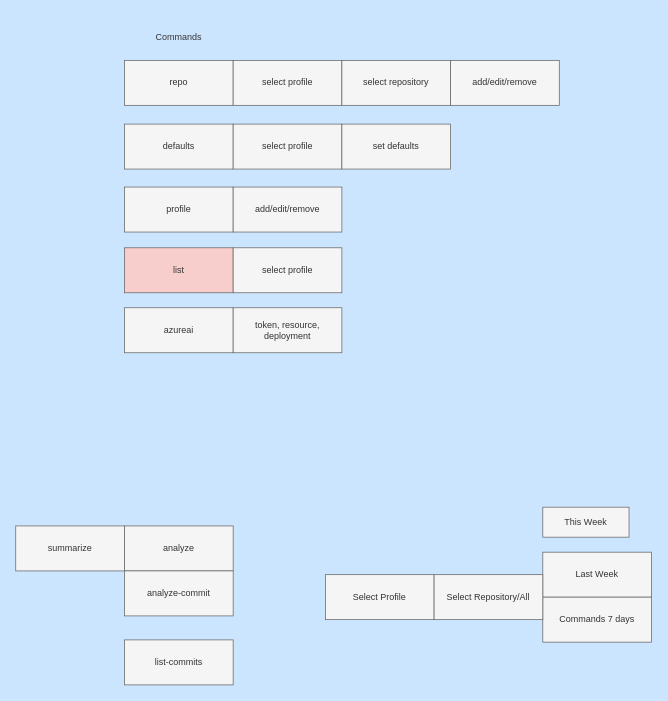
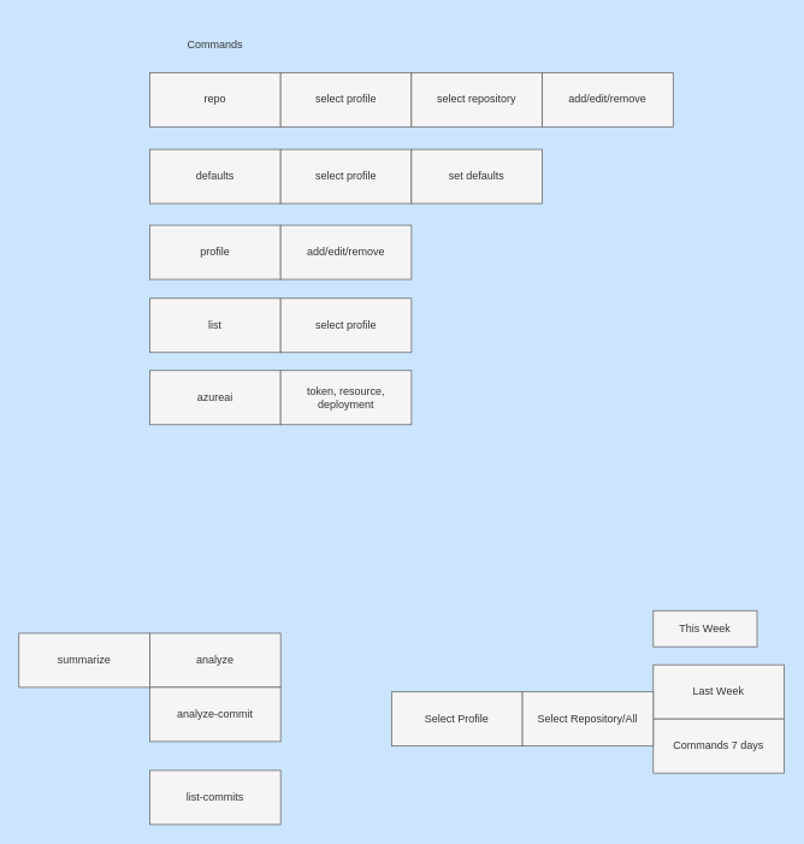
  <mxCell id="0" />
  <mxCell id="1" parent="0" />
  <mxCell id="2" value="Commands" style="text;html=1;align=center;verticalAlign=middle;whiteSpace=wrap;rounded=0;fontColor=#363636;" parent="1" vertex="1"><mxGeometry x="165" y="20" width="145" height="60" as="geometry" /></mxCell>
  <mxCell id="3" value="repo" style="rounded=0;whiteSpace=wrap;html=1;fontColor=#333333;fillColor=#f5f5f5;strokeColor=#666666;" parent="1" vertex="1"><mxGeometry x="165" y="80" width="145" height="60" as="geometry" /></mxCell>
  <mxCell id="4" value="select profile" style="rounded=0;whiteSpace=wrap;html=1;fontColor=#333333;fillColor=#f5f5f5;strokeColor=#666666;" parent="1" vertex="1"><mxGeometry x="310" y="80" width="145" height="60" as="geometry" /></mxCell>
  <mxCell id="5" value="select repository" style="rounded=0;whiteSpace=wrap;html=1;fontColor=#333333;fillColor=#f5f5f5;strokeColor=#666666;" parent="1" vertex="1"><mxGeometry x="455" y="80" width="145" height="60" as="geometry" /></mxCell>
  <mxCell id="6" value="add/edit/remove" style="rounded=0;whiteSpace=wrap;html=1;fontColor=#333333;fillColor=#f5f5f5;strokeColor=#666666;" parent="1" vertex="1"><mxGeometry x="600" y="80" width="145" height="60" as="geometry" /></mxCell>
  <mxCell id="7" value="defaults" style="rounded=0;whiteSpace=wrap;html=1;fontColor=#333333;fillColor=#f5f5f5;strokeColor=#666666;" parent="1" vertex="1"><mxGeometry x="165" y="165" width="145" height="60" as="geometry" /></mxCell>
  <mxCell id="8" value="select profile" style="rounded=0;whiteSpace=wrap;html=1;fontColor=#333333;fillColor=#f5f5f5;strokeColor=#666666;" parent="1" vertex="1"><mxGeometry x="310" y="165" width="145" height="60" as="geometry" /></mxCell>
  <mxCell id="9" value="set defaults" style="rounded=0;whiteSpace=wrap;html=1;fontColor=#333333;fillColor=#f5f5f5;strokeColor=#666666;" parent="1" vertex="1"><mxGeometry x="455" y="165" width="145" height="60" as="geometry" /></mxCell>
  <mxCell id="10" value="profile" style="rounded=0;whiteSpace=wrap;html=1;fontColor=#333333;fillColor=#f5f5f5;strokeColor=#666666;" parent="1" vertex="1"><mxGeometry x="165" y="249" width="145" height="60" as="geometry" /></mxCell>
  <mxCell id="11" value="add/edit/remove" style="rounded=0;whiteSpace=wrap;html=1;fontColor=#333333;fillColor=#f5f5f5;strokeColor=#666666;" parent="1" vertex="1"><mxGeometry x="310" y="249" width="145" height="60" as="geometry" /></mxCell>
- <mxCell id="12" value="list" style="rounded=0;whiteSpace=wrap;html=1;fontColor=#333333;fillColor=#f8cecc;strokeColor=#666666;" parent="1" vertex="1"><mxGeometry x="165" y="330" width="145" height="60" as="geometry" /></mxCell>
+ <mxCell id="12" value="list" style="rounded=0;whiteSpace=wrap;html=1;fontColor=#333333;fillColor=#f5f5f5;strokeColor=#666666;" parent="1" vertex="1"><mxGeometry x="165" y="330" width="145" height="60" as="geometry" /></mxCell>
  <mxCell id="13" value="select profile" style="rounded=0;whiteSpace=wrap;html=1;fontColor=#333333;fillColor=#f5f5f5;strokeColor=#666666;" parent="1" vertex="1"><mxGeometry x="310" y="330" width="145" height="60" as="geometry" /></mxCell>
  <mxCell id="14" value="azureai" style="rounded=0;whiteSpace=wrap;html=1;fontColor=#333333;fillColor=#f5f5f5;strokeColor=#666666;" parent="1" vertex="1"><mxGeometry x="165" y="410" width="145" height="60" as="geometry" /></mxCell>
  <mxCell id="15" value="token, resource, deployment" style="rounded=0;whiteSpace=wrap;html=1;fontColor=#333333;fillColor=#f5f5f5;strokeColor=#666666;" parent="1" vertex="1"><mxGeometry x="310" y="410" width="145" height="60" as="geometry" /></mxCell>
  <mxCell id="16" value="analyze" style="rounded=0;whiteSpace=wrap;html=1;fontColor=#333333;fillColor=#f5f5f5;strokeColor=#666666;" parent="1" vertex="1"><mxGeometry x="165" y="701" width="145" height="60" as="geometry" /></mxCell>
  <mxCell id="17" value="This Week" style="rounded=0;whiteSpace=wrap;html=1;fontColor=#333333;fillColor=#f5f5f5;strokeColor=#666666;" parent="1" vertex="1"><mxGeometry x="723" y="676" width="115" height="40" as="geometry" /></mxCell>
  <mxCell id="18" value="Last Week" style="rounded=0;whiteSpace=wrap;html=1;fontColor=#333333;fillColor=#f5f5f5;strokeColor=#666666;" parent="1" vertex="1"><mxGeometry x="723" y="736" width="145" height="60" as="geometry" /></mxCell>
  <mxCell id="19" value="Commands 7 days" style="rounded=0;whiteSpace=wrap;html=1;fontColor=#333333;fillColor=#f5f5f5;strokeColor=#666666;" parent="1" vertex="1"><mxGeometry x="723" y="796" width="145" height="60" as="geometry" /></mxCell>
  <mxCell id="20" value="analyze-commit" style="rounded=0;whiteSpace=wrap;html=1;fontColor=#333333;fillColor=#f5f5f5;strokeColor=#666666;" parent="1" vertex="1"><mxGeometry x="165" y="761" width="145" height="60" as="geometry" /></mxCell>
  <mxCell id="21" value="summarize" style="rounded=0;whiteSpace=wrap;html=1;fontColor=#333333;fillColor=#f5f5f5;strokeColor=#666666;" parent="1" vertex="1"><mxGeometry x="20" y="701" width="145" height="60" as="geometry" /></mxCell>
  <mxCell id="22" value="Select Profile" style="rounded=0;whiteSpace=wrap;html=1;fontColor=#333333;fillColor=#f5f5f5;strokeColor=#666666;" parent="1" vertex="1"><mxGeometry x="433" y="766" width="145" height="60" as="geometry" /></mxCell>
  <mxCell id="23" value="Select Repository/All" style="rounded=0;whiteSpace=wrap;html=1;fontColor=#333333;fillColor=#f5f5f5;strokeColor=#666666;" parent="1" vertex="1"><mxGeometry x="578" y="766" width="145" height="60" as="geometry" /></mxCell>
  <mxCell id="24" value="list-commits" style="rounded=0;whiteSpace=wrap;html=1;fontColor=#333333;fillColor=#f5f5f5;strokeColor=#666666;" parent="1" vertex="1"><mxGeometry x="165" y="853" width="145" height="60" as="geometry" /></mxCell>
